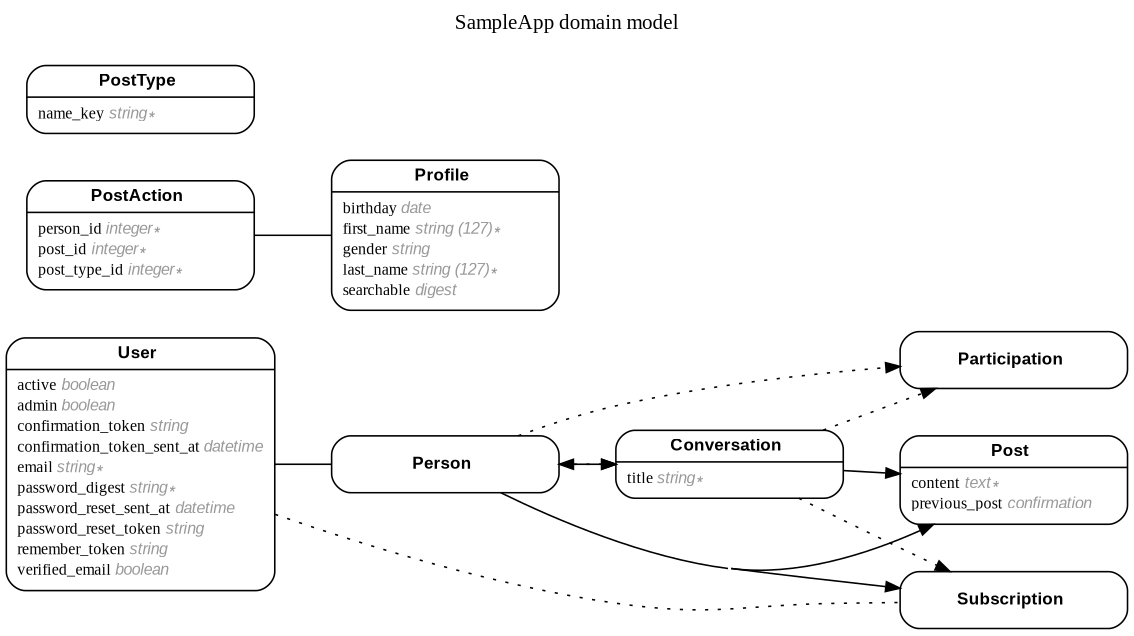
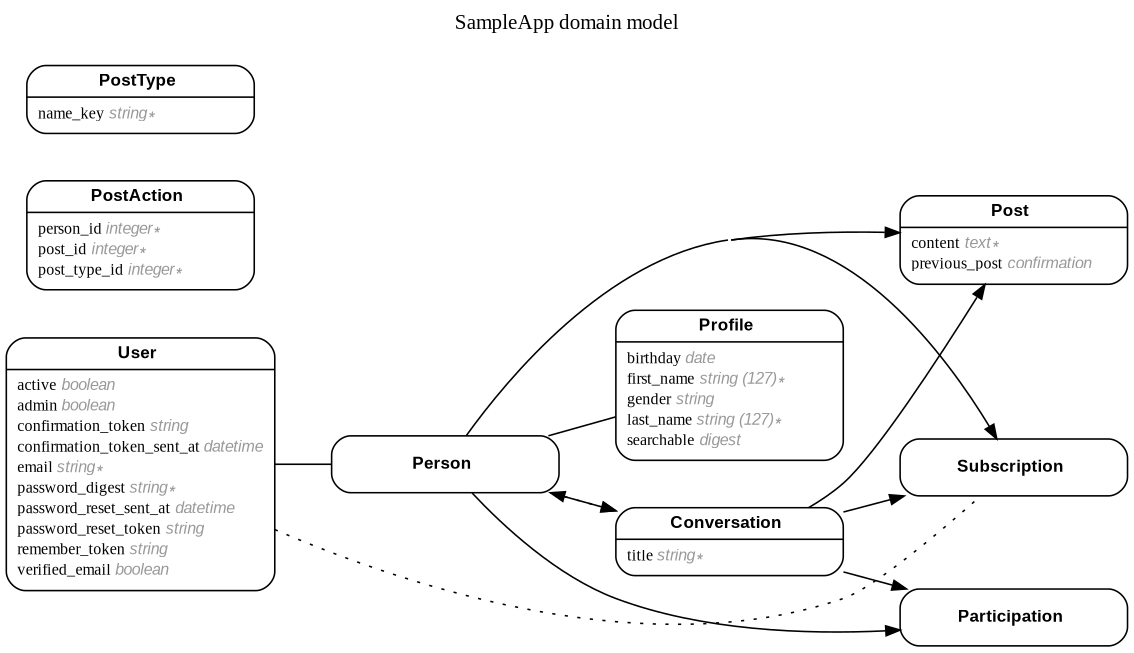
  digraph {
    concentrate=true
    fontname="Liberation Serif"
    fontsize=13
    label="SampleApp domain model\n\n"
    labelloc=t
    nodesep=0.4
    rankdir=LR
    ranksep=0.5
    node [fontname="Liberation Serif" fontsize=10 margin="0.07,0.05" penwidth=1.0 shape=Mrecord]
    edge [arrowhead=normal arrowsize=0.9 arrowtail=none dir=both fontname="Liberation Serif" fontsize=7 labelangle=32 labeldistance=1.8 penwidth=1.0 weight=2]
    n1 [label=<<table border="0" align="center" cellspacing="0.5" cellpadding="0" width="134">   <tr><td align="center" valign="bottom" width="130"><font face="Arial Bold" point-size="11">Conversation</font></td></tr> </table> | <table border="0" align="left" cellspacing="2" cellpadding="0" width="134">   <tr><td align="left" width="130" port="title">title <font face="Arial Italic" color="grey60">string ∗</font></td></tr> </table> >]
    n2 [label=<<table border="0" align="center" cellspacing="0.5" cellpadding="0" width="134">   <tr><td align="center" valign="bottom" width="130"><font face="Arial Bold" point-size="11">Participation</font></td></tr> </table> >]
    n3 [label=<<table border="0" align="center" cellspacing="0.5" cellpadding="0" width="134">   <tr><td align="center" valign="bottom" width="130"><font face="Arial Bold" point-size="11">Person</font></td></tr> </table> >]
    n4 [label=<<table border="0" align="center" cellspacing="0.5" cellpadding="0" width="134">   <tr><td align="center" valign="bottom" width="130"><font face="Arial Bold" point-size="11">Post</font></td></tr> </table> | <table border="0" align="left" cellspacing="2" cellpadding="0" width="134">   <tr><td align="left" width="130" port="content">content <font face="Arial Italic" color="grey60">text ∗</font></td></tr>   <tr><td align="left" width="130" port="previous_post">previous_post <font face="Arial Italic" color="grey60">confirmation</font></td></tr> </table> >]
    n5 [label=<<table border="0" align="center" cellspacing="0.5" cellpadding="0" width="134">   <tr><td align="center" valign="bottom" width="130"><font face="Arial Bold" point-size="11">Subscription</font></td></tr> </table> >]
    n6 [label=<<table border="0" align="center" cellspacing="0.5" cellpadding="0" width="134">   <tr><td align="center" valign="bottom" width="130"><font face="Arial Bold" point-size="11">Profile</font></td></tr> </table> | <table border="0" align="left" cellspacing="2" cellpadding="0" width="134">   <tr><td align="left" width="130" port="birthday">birthday <font face="Arial Italic" color="grey60">date</font></td></tr>   <tr><td align="left" width="130" port="first_name">first_name <font face="Arial Italic" color="grey60">string (127) ∗</font></td></tr>   <tr><td align="left" width="130" port="gender">gender <font face="Arial Italic" color="grey60">string</font></td></tr>   <tr><td align="left" width="130" port="last_name">last_name <font face="Arial Italic" color="grey60">string (127) ∗</font></td></tr>   <tr><td align="left" width="130" port="searchable">searchable <font face="Arial Italic" color="grey60">digest</font></td></tr> </table> >]
    n7 [label=<<table border="0" align="center" cellspacing="0.5" cellpadding="0" width="134">   <tr><td align="center" valign="bottom" width="130"><font face="Arial Bold" point-size="11">PostAction</font></td></tr> </table> | <table border="0" align="left" cellspacing="2" cellpadding="0" width="134">   <tr><td align="left" width="130" port="person_id">person_id <font face="Arial Italic" color="grey60">integer ∗</font></td></tr>   <tr><td align="left" width="130" port="post_id">post_id <font face="Arial Italic" color="grey60">integer ∗</font></td></tr>   <tr><td align="left" width="130" port="post_type_id">post_type_id <font face="Arial Italic" color="grey60">integer ∗</font></td></tr> </table> >]
    n8 [label=<<table border="0" align="center" cellspacing="0.5" cellpadding="0" width="134">   <tr><td align="center" valign="bottom" width="130"><font face="Arial Bold" point-size="11">PostType</font></td></tr> </table> | <table border="0" align="left" cellspacing="2" cellpadding="0" width="134">   <tr><td align="left" width="130" port="name_key">name_key <font face="Arial Italic" color="grey60">string ∗</font></td></tr> </table> >]
    n9 [label=<<table border="0" align="center" cellspacing="0.5" cellpadding="0" width="134">   <tr><td align="center" valign="bottom" width="130"><font face="Arial Bold" point-size="11">User</font></td></tr> </table> | <table border="0" align="left" cellspacing="2" cellpadding="0" width="134">   <tr><td align="left" width="130" port="active">active <font face="Arial Italic" color="grey60">boolean</font></td></tr>   <tr><td align="left" width="130" port="admin">admin <font face="Arial Italic" color="grey60">boolean</font></td></tr>   <tr><td align="left" width="130" port="confirmation_token">confirmation_token <font face="Arial Italic" color="grey60">string</font></td></tr>   <tr><td align="left" width="130" port="confirmation_token_sent_at">confirmation_token_sent_at <font face="Arial Italic" color="grey60">datetime</font></td></tr>   <tr><td align="left" width="130" port="email">email <font face="Arial Italic" color="grey60">string ∗</font></td></tr>   <tr><td align="left" width="130" port="password_digest">password_digest <font face="Arial Italic" color="grey60">string ∗</font></td></tr>   <tr><td align="left" width="130" port="password_reset_sent_at">password_reset_sent_at <font face="Arial Italic" color="grey60">datetime</font></td></tr>   <tr><td align="left" width="130" port="password_reset_token">password_reset_token <font face="Arial Italic" color="grey60">string</font></td></tr>   <tr><td align="left" width="130" port="remember_token">remember_token <font face="Arial Italic" color="grey60">string</font></td></tr>   <tr><td align="left" width="130" port="verified_email">verified_email <font face="Arial Italic" color="grey60">boolean</font></td></tr> </table> >]
-   n1 -> n2 [style=dotted]
+   n1 -> n2
    n1 -> n3 [constraint=false style=dotted weight=1]
    n1 -> n4
-   n1 -> n5 [style=dotted]
+   n1 -> n5
    n3 -> n1
    n3 -> n1 [constraint=false style=dotted weight=1]
-   n3 -> n2 [style=dotted]
+   n3 -> n2
    n3 -> n4
    n3 -> n5
-   n7 -> n6 [arrowhead=none]
+   n3 -> n6 [arrowhead=none]
    n9 -> n3 [arrowhead=none]
    n9 -> n5 [arrowhead=none constraint=false style=dotted weight=1]
  }
